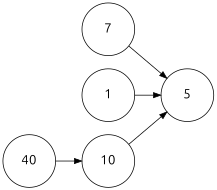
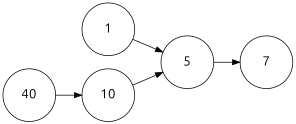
  digraph {
    rankdir=LR
    node [shape=circle]
    n1 [height=1 label=<<FONT POINT-SIZE="18" FACE="ubuntu">10</FONT><BR ALIGN="CENTER"/>> width=1]
    n2 [height=1 label=<<FONT POINT-SIZE="18" FACE="ubuntu">5</FONT><BR ALIGN="CENTER"/>> width=1]
    n3 [height=1 label=<<FONT POINT-SIZE="18" FACE="ubuntu">7</FONT><BR ALIGN="CENTER"/>> width=1]
    n4 [height=1 label=<<FONT POINT-SIZE="18" FACE="ubuntu">40</FONT><BR ALIGN="CENTER"/>> width=1]
    n5 [height=1 label=<<FONT POINT-SIZE="18" FACE="ubuntu">1</FONT><BR ALIGN="CENTER"/>> width=1]
    n1 -> n2
-   n3 -> n2
+   n2 -> n3
    n4 -> n1
    n5 -> n2
  }
